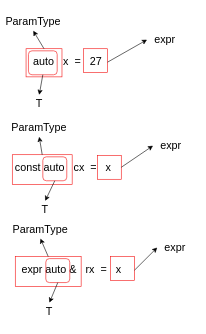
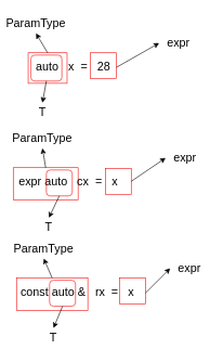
  <mxCell id="0" />
  <mxCell id="1" parent="0" />
  <mxCell id="2" value="" style="rounded=0;whiteSpace=wrap;html=1;fontSize=18;strokeColor=#f41010;" vertex="1" parent="1"><mxGeometry x="139" y="80" width="40" height="40" as="geometry" /></mxCell>
  <mxCell id="3" value="" style="rounded=0;whiteSpace=wrap;html=1;strokeColor=#f41010;strokeWidth=1;fontSize=18;" vertex="1" parent="1"><mxGeometry x="43" y="80" width="60" height="47" as="geometry" /></mxCell>
- <mxCell id="4" value="&lt;font style=&quot;font-size: 18px;&quot;&gt;&amp;nbsp;auto&amp;nbsp; &amp;nbsp;x&amp;nbsp; =&amp;nbsp; &amp;nbsp;27&lt;/font&gt;" style="text;strokeColor=none;align=center;fillColor=none;html=1;verticalAlign=middle;whiteSpace=wrap;rounded=0;" vertex="1" parent="1"><mxGeometry x="45" y="87" width="130" height="30" as="geometry" /></mxCell>
+ <mxCell id="4" value="&lt;font style=&quot;font-size: 18px;&quot;&gt;&amp;nbsp;auto&amp;nbsp; &amp;nbsp;x&amp;nbsp; =&amp;nbsp; &amp;nbsp;28&lt;/font&gt;" style="text;strokeColor=none;align=center;fillColor=none;html=1;verticalAlign=middle;whiteSpace=wrap;rounded=0;" vertex="1" parent="1"><mxGeometry x="45" y="87" width="130" height="30" as="geometry" /></mxCell>
  <mxCell id="5" value="" style="endArrow=classic;html=1;rounded=0;fontSize=18;exitX=1.003;exitY=0.56;exitDx=0;exitDy=0;entryX=0;entryY=0.5;entryDx=0;entryDy=0;exitPerimeter=0;" edge="1" parent="1" source="2" target="6"><mxGeometry width="50" height="50" relative="1" as="geometry"><mxPoint x="195" y="117" as="sourcePoint" /><mxPoint x="245" y="67" as="targetPoint" /></mxGeometry></mxCell>
  <mxCell id="6" value="expr" style="text;strokeColor=none;align=center;fillColor=none;html=1;verticalAlign=middle;whiteSpace=wrap;rounded=0;fontSize=18;" vertex="1" parent="1"><mxGeometry x="245" y="50" width="60" height="30" as="geometry" /></mxCell>
  <mxCell id="7" value="" style="rounded=1;whiteSpace=wrap;html=1;strokeColor=#f41010;strokeWidth=1;fontSize=18;fillColor=none;" vertex="1" parent="1"><mxGeometry x="47" y="83.5" width="48" height="40" as="geometry" /></mxCell>
  <mxCell id="8" value="" style="endArrow=classic;html=1;rounded=0;fontSize=18;exitX=0.5;exitY=0;exitDx=0;exitDy=0;entryX=0.5;entryY=1;entryDx=0;entryDy=0;" edge="1" parent="1" source="3" target="9"><mxGeometry width="50" height="50" relative="1" as="geometry"><mxPoint x="75" y="57" as="sourcePoint" /><mxPoint x="15" y="37" as="targetPoint" /></mxGeometry></mxCell>
  <mxCell id="9" value="ParamType" style="text;strokeColor=none;align=center;fillColor=none;html=1;verticalAlign=middle;whiteSpace=wrap;rounded=0;fontSize=18;" vertex="1" parent="1"><mxGeometry x="25" y="20" width="60" height="30" as="geometry" /></mxCell>
  <mxCell id="10" value="" style="endArrow=classic;html=1;rounded=0;fontSize=18;exitX=0.5;exitY=1;exitDx=0;exitDy=0;entryX=0.5;entryY=0;entryDx=0;entryDy=0;" edge="1" parent="1" source="7" target="11"><mxGeometry width="50" height="50" relative="1" as="geometry"><mxPoint x="15" y="207" as="sourcePoint" /><mxPoint x="25" y="167" as="targetPoint" /></mxGeometry></mxCell>
  <mxCell id="11" value="T" style="text;strokeColor=none;align=center;fillColor=none;html=1;verticalAlign=middle;whiteSpace=wrap;rounded=0;fontSize=18;" vertex="1" parent="1"><mxGeometry x="35" y="157" width="60" height="30" as="geometry" /></mxCell>
  <mxCell id="12" value="" style="rounded=0;whiteSpace=wrap;html=1;fontSize=18;strokeColor=#f41010;" vertex="1" parent="1"><mxGeometry x="162" y="258" width="40" height="40" as="geometry" /></mxCell>
  <mxCell id="13" value="" style="rounded=0;whiteSpace=wrap;html=1;strokeColor=#f41010;strokeWidth=1;fontSize=18;" vertex="1" parent="1"><mxGeometry x="20" y="257" width="100" height="50" as="geometry" /></mxCell>
- <mxCell id="14" value="&lt;font style=&quot;font-size: 18px;&quot;&gt;const auto&amp;nbsp; &amp;nbsp;cx&amp;nbsp; =&amp;nbsp; &amp;nbsp;x&lt;/font&gt;" style="text;strokeColor=none;align=center;fillColor=none;html=1;verticalAlign=middle;whiteSpace=wrap;rounded=0;" vertex="1" parent="1"><mxGeometry x="20" y="264" width="170" height="30" as="geometry" /></mxCell>
+ <mxCell id="14" value="&lt;font style=&quot;font-size: 18px;&quot;&gt;expr auto&amp;nbsp; &amp;nbsp;cx&amp;nbsp; =&amp;nbsp; &amp;nbsp;x&lt;/font&gt;" style="text;strokeColor=none;align=center;fillColor=none;html=1;verticalAlign=middle;whiteSpace=wrap;rounded=0;" vertex="1" parent="1"><mxGeometry x="20" y="264" width="170" height="30" as="geometry" /></mxCell>
  <mxCell id="15" value="" style="endArrow=classic;html=1;rounded=0;fontSize=18;exitX=1;exitY=0.5;exitDx=0;exitDy=0;entryX=0;entryY=0.5;entryDx=0;entryDy=0;" edge="1" parent="1" source="12" target="16"><mxGeometry width="50" height="50" relative="1" as="geometry"><mxPoint x="205" y="294" as="sourcePoint" /><mxPoint x="255" y="244" as="targetPoint" /></mxGeometry></mxCell>
  <mxCell id="16" value="expr" style="text;strokeColor=none;align=center;fillColor=none;html=1;verticalAlign=middle;whiteSpace=wrap;rounded=0;fontSize=18;" vertex="1" parent="1"><mxGeometry x="255" y="227" width="60" height="30" as="geometry" /></mxCell>
  <mxCell id="17" value="" style="rounded=1;whiteSpace=wrap;html=1;strokeColor=#f41010;strokeWidth=1;fontSize=18;fillColor=none;" vertex="1" parent="1"><mxGeometry x="71" y="260.5" width="40" height="40" as="geometry" /></mxCell>
  <mxCell id="18" value="" style="endArrow=classic;html=1;rounded=0;fontSize=18;exitX=0.5;exitY=0;exitDx=0;exitDy=0;entryX=0.5;entryY=1;entryDx=0;entryDy=0;" edge="1" parent="1" source="13" target="19"><mxGeometry width="50" height="50" relative="1" as="geometry"><mxPoint x="85" y="234" as="sourcePoint" /><mxPoint x="25" y="214" as="targetPoint" /></mxGeometry></mxCell>
  <mxCell id="19" value="ParamType" style="text;strokeColor=none;align=center;fillColor=none;html=1;verticalAlign=middle;whiteSpace=wrap;rounded=0;fontSize=18;" vertex="1" parent="1"><mxGeometry x="35" y="197" width="60" height="30" as="geometry" /></mxCell>
  <mxCell id="20" value="" style="endArrow=classic;html=1;rounded=0;fontSize=18;exitX=0.5;exitY=1;exitDx=0;exitDy=0;entryX=0.5;entryY=0;entryDx=0;entryDy=0;" edge="1" parent="1" source="17" target="21"><mxGeometry width="50" height="50" relative="1" as="geometry"><mxPoint x="25" y="384" as="sourcePoint" /><mxPoint x="35" y="344" as="targetPoint" /></mxGeometry></mxCell>
  <mxCell id="21" value="T" style="text;strokeColor=none;align=center;fillColor=none;html=1;verticalAlign=middle;whiteSpace=wrap;rounded=0;fontSize=18;" vertex="1" parent="1"><mxGeometry x="45" y="334" width="60" height="30" as="geometry" /></mxCell>
  <mxCell id="22" value="" style="rounded=0;whiteSpace=wrap;html=1;fontSize=18;strokeColor=#f41010;" vertex="1" parent="1"><mxGeometry x="184" y="427" width="40" height="40" as="geometry" /></mxCell>
  <mxCell id="23" value="" style="rounded=0;whiteSpace=wrap;html=1;strokeColor=#f41010;strokeWidth=1;fontSize=18;" vertex="1" parent="1"><mxGeometry x="25" y="427" width="110" height="50" as="geometry" /></mxCell>
- <mxCell id="24" value="&lt;font style=&quot;font-size: 18px;&quot;&gt;expr auto &amp;amp;&amp;nbsp; &amp;nbsp;rx&amp;nbsp; =&amp;nbsp; &amp;nbsp;x&lt;/font&gt;" style="text;strokeColor=none;align=center;fillColor=none;html=1;verticalAlign=middle;whiteSpace=wrap;rounded=0;" vertex="1" parent="1"><mxGeometry x="24" y="434" width="190" height="30" as="geometry" /></mxCell>
+ <mxCell id="24" value="&lt;font style=&quot;font-size: 18px;&quot;&gt;const auto &amp;amp;&amp;nbsp; &amp;nbsp;rx&amp;nbsp; =&amp;nbsp; &amp;nbsp;x&lt;/font&gt;" style="text;strokeColor=none;align=center;fillColor=none;html=1;verticalAlign=middle;whiteSpace=wrap;rounded=0;" vertex="1" parent="1"><mxGeometry x="24" y="434" width="190" height="30" as="geometry" /></mxCell>
  <mxCell id="25" value="" style="endArrow=classic;html=1;rounded=0;fontSize=18;entryX=0;entryY=0.5;entryDx=0;entryDy=0;exitX=1.001;exitY=0.572;exitDx=0;exitDy=0;exitPerimeter=0;" edge="1" parent="1" source="22" target="26"><mxGeometry width="50" height="50" relative="1" as="geometry"><mxPoint x="227" y="447" as="sourcePoint" /><mxPoint x="262" y="414" as="targetPoint" /></mxGeometry></mxCell>
  <mxCell id="26" value="expr" style="text;strokeColor=none;align=center;fillColor=none;html=1;verticalAlign=middle;whiteSpace=wrap;rounded=0;fontSize=18;" vertex="1" parent="1"><mxGeometry x="262" y="397" width="60" height="30" as="geometry" /></mxCell>
  <mxCell id="27" value="" style="rounded=1;whiteSpace=wrap;html=1;strokeColor=#f41010;strokeWidth=1;fontSize=18;fillColor=none;" vertex="1" parent="1"><mxGeometry x="76" y="430.5" width="40" height="40" as="geometry" /></mxCell>
  <mxCell id="28" value="" style="endArrow=classic;html=1;rounded=0;fontSize=18;exitX=0.5;exitY=0;exitDx=0;exitDy=0;entryX=0.5;entryY=1;entryDx=0;entryDy=0;" edge="1" parent="1" source="23" target="31"><mxGeometry width="50" height="50" relative="1" as="geometry"><mxPoint x="92" y="404" as="sourcePoint" /><mxPoint x="72" y="397" as="targetPoint" /></mxGeometry></mxCell>
  <mxCell id="29" value="" style="endArrow=classic;html=1;rounded=0;fontSize=18;exitX=0.5;exitY=1;exitDx=0;exitDy=0;entryX=0.5;entryY=0;entryDx=0;entryDy=0;" edge="1" parent="1" source="27" target="30"><mxGeometry width="50" height="50" relative="1" as="geometry"><mxPoint x="32" y="554" as="sourcePoint" /><mxPoint x="42" y="514" as="targetPoint" /></mxGeometry></mxCell>
  <mxCell id="30" value="T" style="text;strokeColor=none;align=center;fillColor=none;html=1;verticalAlign=middle;whiteSpace=wrap;rounded=0;fontSize=18;" vertex="1" parent="1"><mxGeometry x="52" y="504" width="60" height="30" as="geometry" /></mxCell>
  <mxCell id="31" value="ParamType" style="text;strokeColor=none;align=center;fillColor=none;html=1;verticalAlign=middle;whiteSpace=wrap;rounded=0;fontSize=18;" vertex="1" parent="1"><mxGeometry x="37" y="367" width="60" height="30" as="geometry" /></mxCell>
